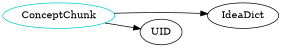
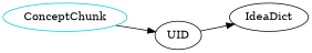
  digraph {
    rankdir=LR
    n1 [color=cyan3 label=ConceptChunk shape=oval]
    IdeaDict
    UID
-   n1 -> IdeaDict
+   UID -> IdeaDict
    n1 -> UID
  }
